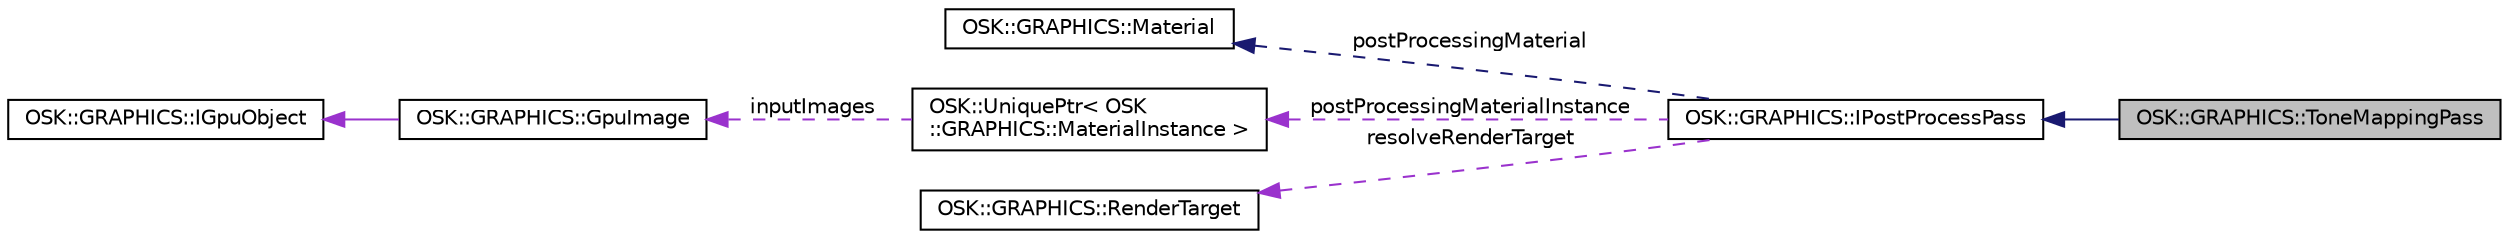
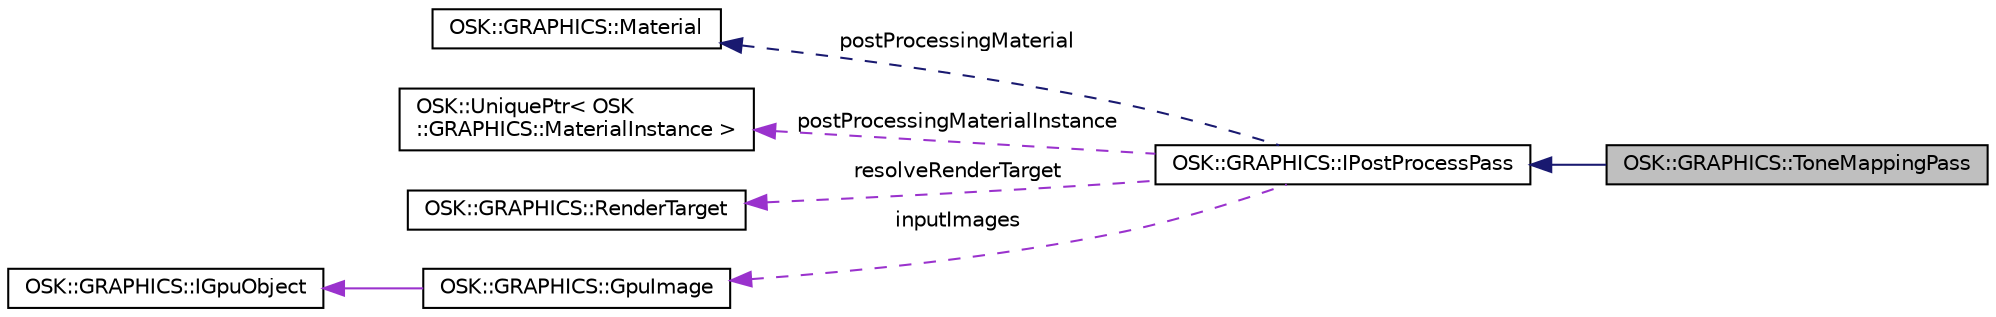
  digraph {
    rankdir=LR
    node [color=black fillcolor=white fontname=Helvetica fontsize=10 shape=record style=filled]
    edge [color=darkorchid3 dir=back fontname=Helvetica fontsize=10 labelfontname=Helvetica labelfontsize=10 style=dashed]
    n1 [fillcolor=grey75 fontcolor=black height=0.2 label="OSK::GRAPHICS::ToneMappingPass" width=0.4]
    n2 [height=0.2 label="OSK::GRAPHICS::IPostProcessPass" width=0.4]
    n3 [height=0.2 label="OSK::GRAPHICS::Material" width=0.4]
    n4 [height=0.2 label="OSK::UniquePtr\< OSK\l::GRAPHICS::MaterialInstance \>" width=0.4]
    n5 [height=0.2 label="OSK::GRAPHICS::RenderTarget" width=0.4]
    n6 [height=0.2 label="OSK::GRAPHICS::GpuImage" width=0.4]
    n7 [height=0.2 label="OSK::GRAPHICS::IGpuObject" width=0.4]
    n2 -> n1 [color=midnightblue style=solid]
    n3 -> n2 [color=midnightblue label=" postProcessingMaterial"]
    n4 -> n2 [label=" postProcessingMaterialInstance"]
    n5 -> n2 [label=" resolveRenderTarget"]
-   n6 -> n4 [label=" inputImages"]
+   n6 -> n2 [label=" inputImages"]
    n7 -> n6 [style=solid]
  }
